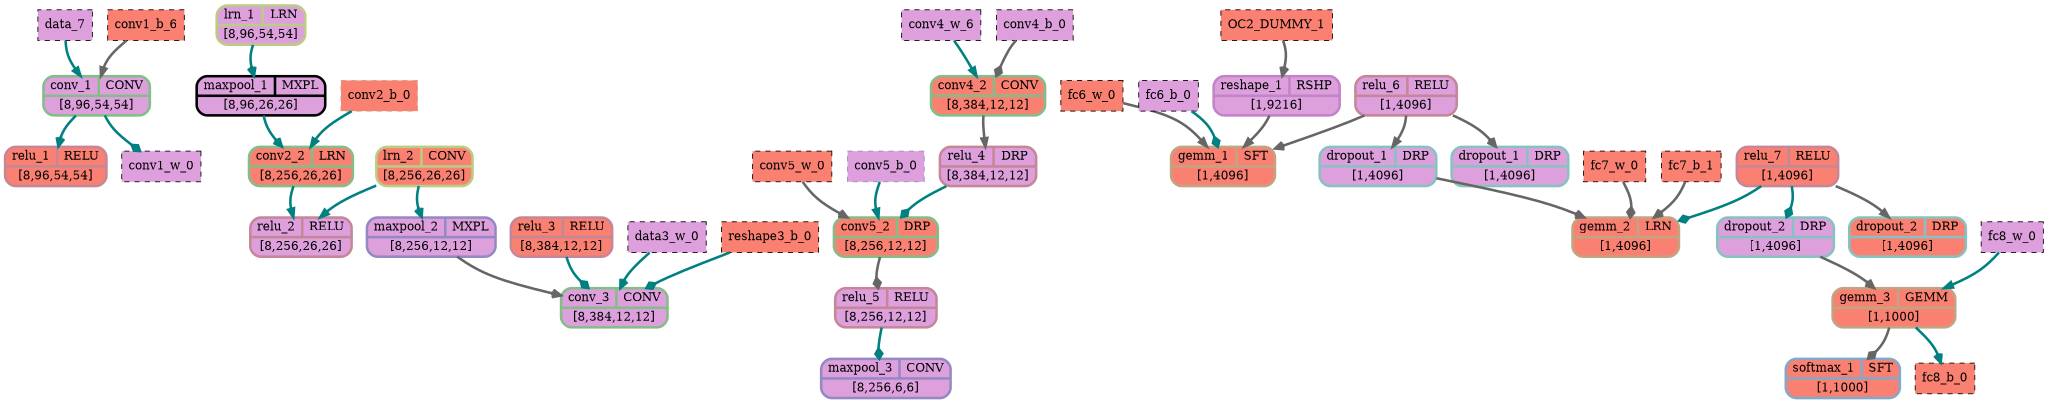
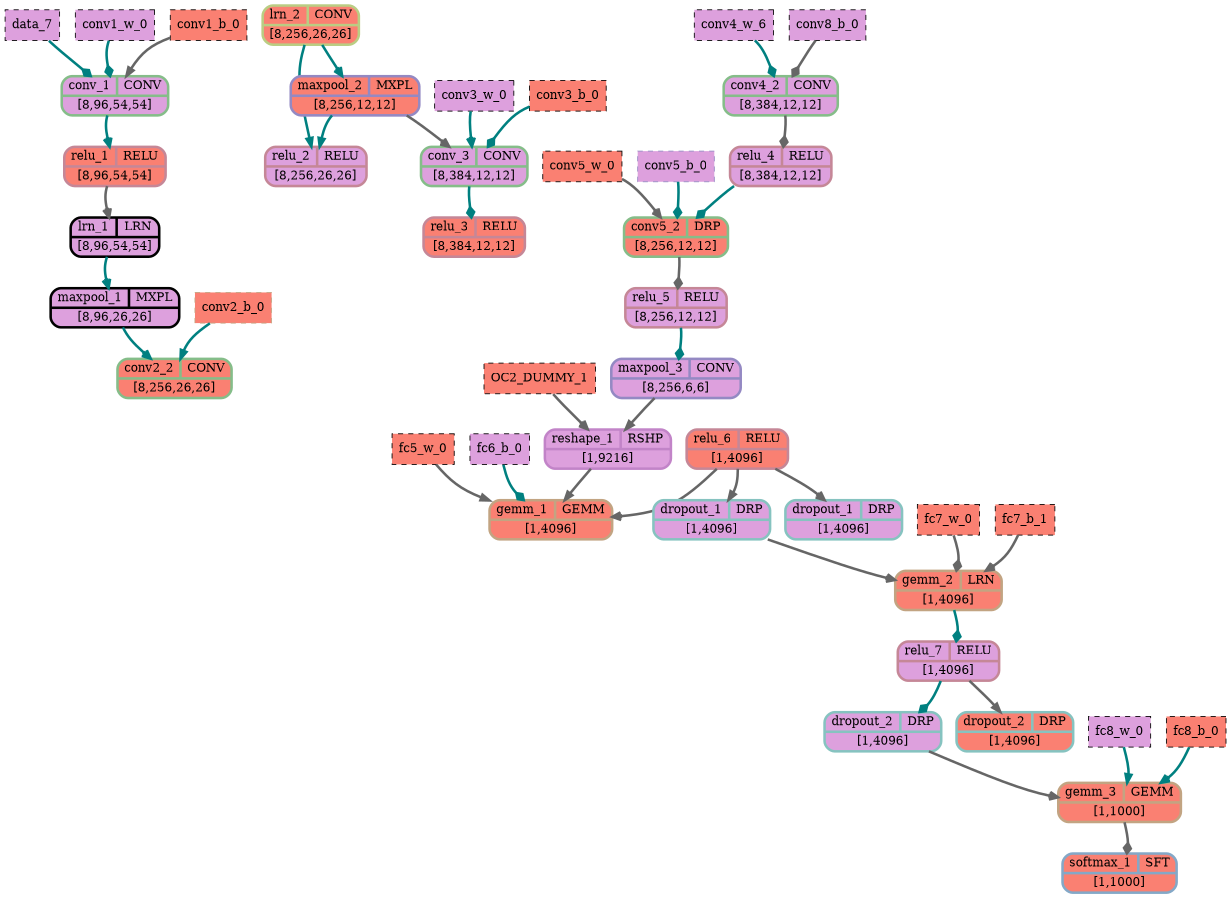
  strict digraph {
    overlap_shrink=true
    rankdir=TB
    splines=curved
    node [fillcolor=plum shape=Mrecord style=filled type=constant_input fontcolor="#000000" penwidth=3]
    edge [arrowhead=diamond color=teal penwidth=3]
    n1 [label=data_7 shape=box style="filled,dashed" fontcolor="" penwidth=""]
    n2 [color="#85bd89" inputs="data_0;conv1_w_0;conv1_b_0" label="{ {conv_1  | CONV} | [8,96,54,54] }" outputs=conv1_1 type=Conv]
    n3 [color="#c58797" fillcolor=salmon inputs=conv1_1 label="{ {relu_1  | RELU} | [8,96,54,54] }" outputs=conv1_2 type=Relu]
    n4 [label=conv1_w_0 shape=box style="filled,dashed" fontcolor="" penwidth=""]
-   n5 [fillcolor=salmon label=conv1_b_6 shape=box style="filled,dashed" fontcolor="" penwidth=""]
-   n6 [color="#bacd83" inputs=conv1_2 label="{ {lrn_1  | LRN} | [8,96,54,54] }" outputs=norm1_1 type=LRN]
+   n5 [fillcolor=salmon label=conv1_b_0 shape=box style="filled,dashed" fontcolor="" penwidth=""]
+   n6 [color=black inputs=conv1_2 label="{ {lrn_1  | LRN} | [8,96,54,54] }" outputs=norm1_1 type=LRN]
    n7 [color=black inputs=norm1_1 label="{ {maxpool_1  | MXPL} | [8,96,26,26] }" outputs=pool1_1 type=MaxPool]
-   n8 [color="#85bd89" fillcolor=salmon inputs="pool1_1;conv2_w_0;conv2_b_0" label="{ {conv2_2  | LRN} | [8,256,26,26] }" outputs=conv2_1 type=Conv]
+   n8 [color="#85bd89" fillcolor=salmon inputs="pool1_1;conv2_w_0;conv2_b_0" label="{ {conv2_2  | CONV} | [8,256,26,26] }" outputs=conv2_1 type=Conv]
    n9 [color="#c58797" inputs=conv2_1 label="{ {relu_2  | RELU} | [8,256,26,26] }" outputs=conv2_2 type=Relu]
    n10 [color="#c2a482" fillcolor=salmon label=conv2_b_0 shape=box style="filled,dashed" fontcolor="" penwidth=""]
    n11 [color="#bacd83" fillcolor=salmon inputs=conv2_2 label="{ {lrn_2  | CONV} | [8,256,26,26] }" outputs=norm2_1 type=LRN]
-   n12 [color="#9489c3" inputs=norm2_1 label="{ {maxpool_2  | MXPL} | [8,256,12,12] }" outputs=pool2_1 type=MaxPool]
+   n12 [color="#9489c3" fillcolor=salmon inputs=norm2_1 label="{ {maxpool_2  | MXPL} | [8,256,12,12] }" outputs=pool2_1 type=MaxPool]
    n13 [color="#85bd89" inputs="pool2_1;conv3_w_0;conv3_b_0" label="{ {conv_3  | CONV} | [8,384,12,12] }" outputs=conv3_1 type=Conv]
    n14 [color="#c58797" fillcolor=salmon inputs=conv3_1 label="{ {relu_3  | RELU} | [8,384,12,12] }" outputs=conv3_2 type=Relu]
-   n15 [label=data3_w_0 shape=box style="filled,dashed" fontcolor="" penwidth=""]
-   n16 [fillcolor=salmon label=reshape3_b_0 shape=box style="filled,dashed" fontcolor="" penwidth=""]
-   n17 [color="#85bd89" fillcolor=salmon inputs="conv3_2;conv4_w_0;conv4_b_0" label="{ {conv4_2  | CONV} | [8,384,12,12] }" outputs=conv4_1 type=Conv]
-   n18 [color="#c58797" inputs=conv4_1 label="{ {relu_4  | DRP} | [8,384,12,12] }" outputs=conv4_2 type=Relu]
+   n15 [label=conv3_w_0 shape=box style="filled,dashed" fontcolor="" penwidth=""]
+   n16 [fillcolor=salmon label=conv3_b_0 shape=box style="filled,dashed" fontcolor="" penwidth=""]
+   n17 [color="#85bd89" inputs="conv3_2;conv4_w_0;conv4_b_0" label="{ {conv4_2  | CONV} | [8,384,12,12] }" outputs=conv4_1 type=Conv]
+   n18 [color="#c58797" inputs=conv4_1 label="{ {relu_4  | RELU} | [8,384,12,12] }" outputs=conv4_2 type=Relu]
    n19 [label=conv4_w_6 shape=box style="filled,dashed" fontcolor="" penwidth=""]
-   n20 [label=conv4_b_0 shape=box style="filled,dashed" fontcolor="" penwidth=""]
+   n20 [label=conv8_b_0 shape=box style="filled,dashed" fontcolor="" penwidth=""]
    n21 [color="#85bd89" fillcolor=salmon inputs="conv4_2;conv5_w_0;conv5_b_0" label="{ {conv5_2  | DRP} | [8,256,12,12] }" outputs=conv5_1 type=Conv]
    n22 [color="#c58797" inputs=conv5_1 label="{ {relu_5  | RELU} | [8,256,12,12] }" outputs=conv5_2 type=Relu]
    n23 [fillcolor=salmon label=conv5_w_0 shape=box style="filled,dashed" fontcolor="" penwidth=""]
    n24 [color="#9489c3" label=conv5_b_0 shape=box style="filled,dashed" fontcolor="" penwidth=""]
    n25 [color="#9489c3" inputs=conv5_2 label="{ {maxpool_3  | CONV} | [8,256,6,6] }" outputs=pool5_1 type=MaxPool]
    n26 [color="#c284c8" inputs="pool5_1;OC2_DUMMY_1" label="{ {reshape_1  | RSHP} | [1,9216] }" outputs=OC2_DUMMY_0 type=Reshape]
-   n27 [color="#c2a482" fillcolor=salmon inputs="OC2_DUMMY_0;fc6_w_0;fc6_b_0" label="{ {gemm_1  | SFT} | [1,4096] }" outputs=fc6_1 type=Gemm]
+   n27 [color="#c2a482" fillcolor=salmon inputs="OC2_DUMMY_0;fc6_w_0;fc6_b_0" label="{ {gemm_1  | GEMM} | [1,4096] }" outputs=fc6_1 type=Gemm]
    n28 [fillcolor=salmon label=OC2_DUMMY_1 shape=box style="filled,dashed" fontcolor="" penwidth=""]
-   n29 [fillcolor=salmon label=fc6_w_0 shape=box style="filled,dashed" fontcolor="" penwidth=""]
+   n29 [fillcolor=salmon label=fc5_w_0 shape=box style="filled,dashed" fontcolor="" penwidth=""]
    n30 [label=fc6_b_0 shape=box style="filled,dashed" fontcolor="" penwidth=""]
-   n31 [color="#c58797" inputs=fc6_1 label="{ {relu_6  | RELU} | [1,4096] }" outputs=fc6_2 type=Relu]
+   n31 [color="#c58797" fillcolor=salmon inputs=fc6_1 label="{ {relu_6  | RELU} | [1,4096] }" outputs=fc6_2 type=Relu]
    n32 [color="#86c3c0" inputs=fc6_2 label="{ {dropout_1  | DRP} | [1,4096] }" outputs="fc6_3;_fc6_mask_1" type=Dropout]
    n33 [color="#86c3c0" inputs=fc6_2 label="{ {dropout_1  | DRP} | [1,4096] }" outputs="fc6_3;_fc6_mask_1" type=Dropout]
    n34 [color="#c2a482" fillcolor=salmon inputs="fc6_3;fc7_w_0;fc7_b_0" label="{ {gemm_2  | LRN} | [1,4096] }" outputs=fc7_1 type=Gemm]
-   n35 [color="#c58797" fillcolor=salmon inputs=fc7_1 label="{ {relu_7  | RELU} | [1,4096] }" outputs=fc7_2 type=Relu]
+   n35 [color="#c58797" inputs=fc7_1 label="{ {relu_7  | RELU} | [1,4096] }" outputs=fc7_2 type=Relu]
    n36 [fillcolor=salmon label=fc7_w_0 shape=box style="filled,dashed" fontcolor="" penwidth=""]
    n37 [fillcolor=salmon label=fc7_b_1 shape=box style="filled,dashed" fontcolor="" penwidth=""]
    n38 [color="#86c3c0" inputs=fc7_2 label="{ {dropout_2  | DRP} | [1,4096] }" outputs="fc7_3;_fc7_mask_1" type=Dropout]
    n39 [color="#86c3c0" fillcolor=salmon inputs=fc7_2 label="{ {dropout_2  | DRP} | [1,4096] }" outputs="fc7_3;_fc7_mask_1" type=Dropout]
    n40 [color="#c2a482" fillcolor=salmon inputs="fc7_3;fc8_w_0;fc8_b_0" label="{ {gemm_3  | GEMM} | [1,1000] }" outputs=fc8_1 type=Gemm]
    n41 [color="#84a8c7" fillcolor=salmon inputs=fc8_1 label="{ {softmax_1  | SFT} | [1,1000] }" outputs=prob_1 type=Softmax]
    n42 [label=fc8_w_0 shape=box style="filled,dashed" fontcolor="" penwidth=""]
    n43 [fillcolor=salmon label=fc8_b_0 shape=box style="filled,dashed" fontcolor="" penwidth=""]
-   n1 -> n2 [arrowhead=normal]
+   n1 -> n2
    n2 -> n3 [arrowhead=vee]
-   n2 -> n4
+   n3 -> n6 [arrowhead=vee color=gray40]
+   n4 -> n2
    n5 -> n2 [arrowhead=normal color=gray40]
    n6 -> n7 [arrowhead=vee]
    n7 -> n8 [arrowhead=vee]
-   n8 -> n9 [arrowhead=normal]
+   n12 -> n9 [arrowhead=normal]
    n10 -> n8 [arrowhead=normal]
    n11 -> n9 [arrowhead=normal]
    n11 -> n12 [arrowhead=vee]
    n12 -> n13 [arrowhead=vee color=gray40]
-   n14 -> n13
+   n13 -> n14
    n15 -> n13 [arrowhead=vee]
    n16 -> n13
-   n17 -> n18 [arrowhead=normal color=gray40]
+   n17 -> n18 [color=gray40]
    n18 -> n21
-   n19 -> n17 [arrowhead=normal]
+   n19 -> n17
    n20 -> n17 [color=gray40]
    n21 -> n22 [color=gray40]
    n22 -> n25
    n23 -> n21 [arrowhead=vee color=gray40]
-   n24 -> n21 [arrowhead=normal]
+   n24 -> n21
+   n25 -> n26 [arrowhead=normal color=gray40]
    n26 -> n27 [arrowhead=normal color=gray40]
    n28 -> n26 [arrowhead=vee color=gray40]
    n29 -> n27 [arrowhead=normal color=gray40]
    n30 -> n27
    n31 -> n27 [arrowhead=vee color=gray40]
    n31 -> n32 [arrowhead=normal color=gray40]
    n31 -> n33 [arrowhead=vee color=gray40]
    n32 -> n34 [arrowhead=vee color=gray40]
-   n35 -> n34
+   n34 -> n35
    n35 -> n38
    n35 -> n39 [arrowhead=normal color=gray40]
    n36 -> n34 [color=gray40]
    n37 -> n34 [arrowhead=vee color=gray40]
    n38 -> n40 [arrowhead=vee color=gray40]
    n40 -> n41 [color=gray40]
    n42 -> n40 [arrowhead=normal]
-   n40 -> n43 [arrowhead=vee]
+   n43 -> n40 [arrowhead=vee]
  }
